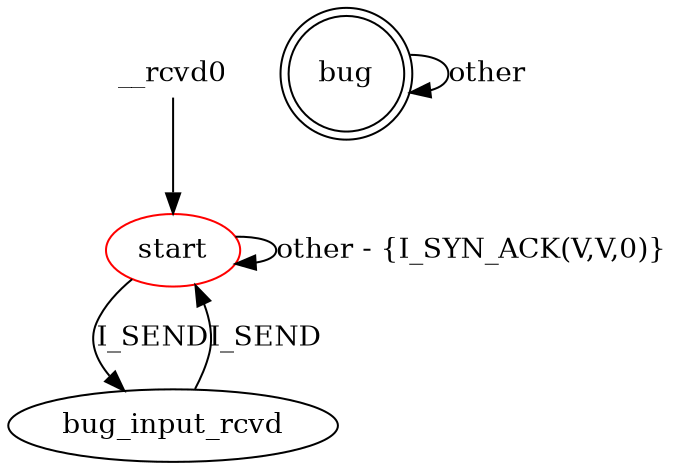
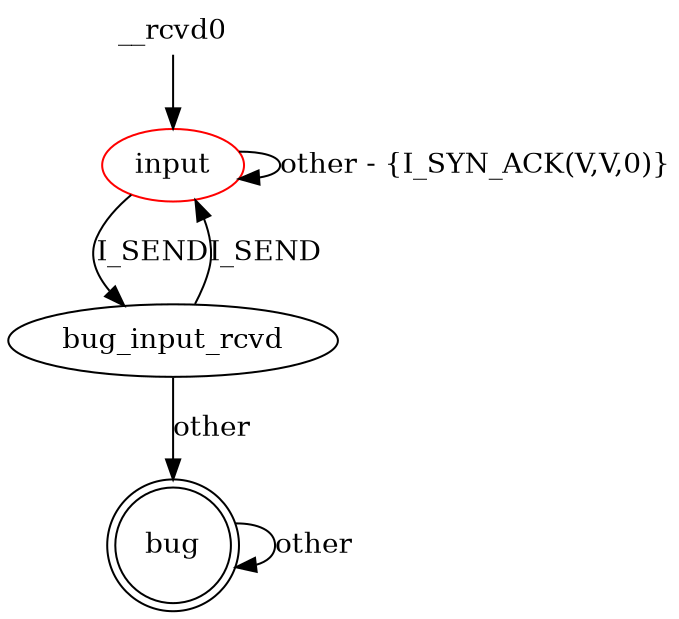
  digraph {
-   start [color=red]
+   start [color=red label=input]
    bug_input_rcvd
    bug [shape=doublecircle]
    n4 [height=0 label=__rcvd0 shape=none width=0]
    start -> start [label="other - {I_SYN_ACK(V,V,0)}"]
    start -> bug_input_rcvd [label=I_SEND]
    bug_input_rcvd -> start [label=I_SEND]
+   bug_input_rcvd -> bug [label=other]
    bug -> bug [label=other]
    n4 -> start
  }
